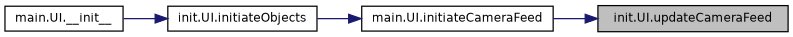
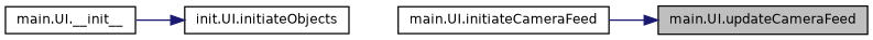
  digraph {
    rankdir=RL
    node [color=black fillcolor=white fontname=Helvetica fontsize=10 shape=record style=filled]
    edge [color=midnightblue dir=back fontname=Helvetica fontsize=10 labelfontname=Helvetica labelfontsize=10 style=solid]
-   n1 [fillcolor=grey75 fontcolor=black height=0.2 label="init.UI.updateCameraFeed" width=0.4]
+   n1 [fillcolor=grey75 fontcolor=black height=0.2 label="main.UI.updateCameraFeed" width=0.4]
    n2 [height=0.2 label="main.UI.initiateCameraFeed" width=0.4]
    n3 [height=0.2 label="init.UI.initiateObjects" width=0.4]
    n4 [height=0.2 label="main.UI.__init__" width=0.4]
    n1 -> n2
-   n2 -> n3
    n3 -> n4
  }
